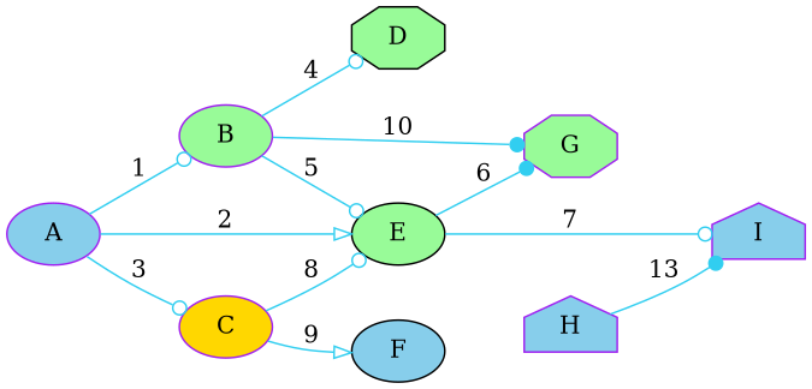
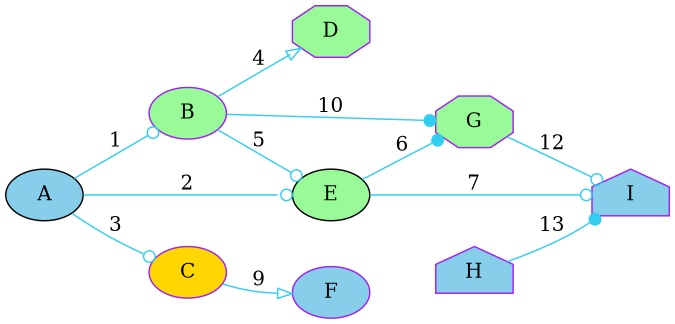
  digraph {
    rankdir=LR
    node [color=purple fillcolor=skyblue shape=ellipse style=filled]
    edge [arrowhead=odot color="#31CEF0"]
-   A
+   A [color=black]
    B [fillcolor=palegreen]
    C [fillcolor=gold]
    E [color=black fillcolor=palegreen]
-   D [color=black fillcolor=palegreen shape=octagon]
+   D [fillcolor=palegreen shape=octagon]
    G [fillcolor=palegreen shape=octagon]
-   F [color=black]
+   F
    I [shape=house]
    H [shape=house]
    A -> B [label=1]
    A -> C [label=3]
-   A -> E [arrowhead=onormal label=2]
+   A -> E [label=2]
    B -> E [label=5]
-   B -> D [label=4]
+   B -> D [arrowhead=onormal label=4]
    B -> G [arrowhead=dot label=10]
-   C -> E [label=8]
    C -> F [arrowhead=onormal label=9]
    E -> G [arrowhead=dot label=6]
    E -> I [label=7]
+   G -> I [label=12]
    H -> I [arrowhead=dot label=13]
  }
